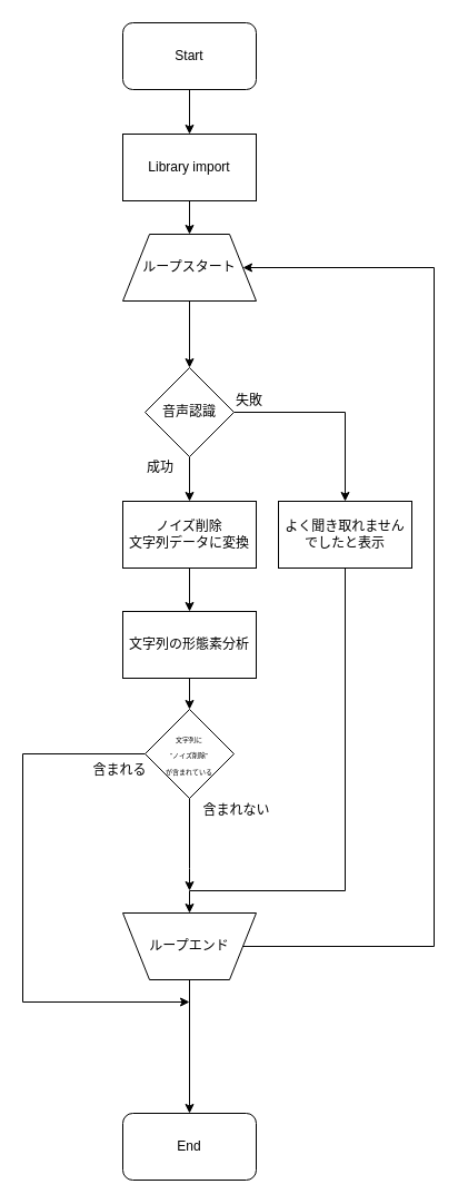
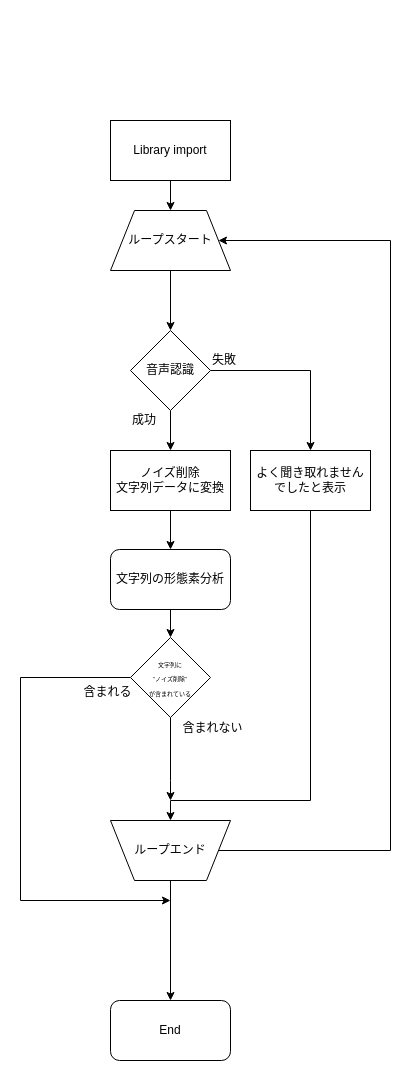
  <mxCell id="0" />
  <mxCell id="1" parent="0" />
  <mxCell id="2" value="" style="edgeStyle=orthogonalEdgeStyle;rounded=0;orthogonalLoop=1;jettySize=auto;html=1;" parent="1" source="4" target="12" edge="1"><mxGeometry relative="1" as="geometry" /></mxCell>
  <mxCell id="3" style="edgeStyle=orthogonalEdgeStyle;rounded=0;orthogonalLoop=1;jettySize=auto;html=1;entryX=0.5;entryY=0;entryDx=0;entryDy=0;" parent="1" source="4" target="10" edge="1"><mxGeometry relative="1" as="geometry" /></mxCell>
  <mxCell id="4" value="音声認識" style="rhombus;whiteSpace=wrap;html=1;" parent="1" vertex="1"><mxGeometry x="130" y="330" width="80" height="80" as="geometry" /></mxCell>
- <mxCell id="5" value="" style="edgeStyle=orthogonalEdgeStyle;rounded=0;orthogonalLoop=1;jettySize=auto;html=1;" parent="1" source="6" target="8" edge="1"><mxGeometry relative="1" as="geometry" /></mxCell>
- <mxCell id="6" value="Start" style="rounded=1;whiteSpace=wrap;html=1;" parent="1" vertex="1"><mxGeometry x="110" y="20" width="120" height="60" as="geometry" /></mxCell>
  <mxCell id="7" value="" style="edgeStyle=orthogonalEdgeStyle;rounded=0;orthogonalLoop=1;jettySize=auto;html=1;" parent="1" source="8" target="16" edge="1"><mxGeometry relative="1" as="geometry" /></mxCell>
  <mxCell id="8" value="Library import" style="rounded=0;whiteSpace=wrap;html=1;" parent="1" vertex="1"><mxGeometry x="110" y="120" width="120" height="60" as="geometry" /></mxCell>
  <mxCell id="9" style="edgeStyle=orthogonalEdgeStyle;rounded=0;orthogonalLoop=1;jettySize=auto;html=1;" edge="1" parent="1" source="10" target="19"><mxGeometry relative="1" as="geometry"><Array as="points"><mxPoint x="310" y="800" /><mxPoint x="170" y="800" /></Array></mxGeometry></mxCell>
  <mxCell id="10" value="よく聞き取れませんでしたと表示" style="rounded=0;whiteSpace=wrap;html=1;" parent="1" vertex="1"><mxGeometry x="250" y="450" width="120" height="60" as="geometry" /></mxCell>
  <mxCell id="11" style="edgeStyle=orthogonalEdgeStyle;rounded=0;orthogonalLoop=1;jettySize=auto;html=1;entryX=0.5;entryY=0;entryDx=0;entryDy=0;" edge="1" parent="1" source="12" target="22"><mxGeometry relative="1" as="geometry"><mxPoint x="170" y="527" as="targetPoint" /></mxGeometry></mxCell>
  <mxCell id="12" value="ノイズ削除&lt;br&gt;文字列データに変換" style="rounded=0;whiteSpace=wrap;html=1;" parent="1" vertex="1"><mxGeometry x="110" y="450" width="120" height="60" as="geometry" /></mxCell>
  <mxCell id="13" value="成功" style="text;html=1;resizable=0;points=[];autosize=1;align=left;verticalAlign=top;spacingTop=-4;" parent="1" vertex="1"><mxGeometry x="130" y="410" width="40" height="10" as="geometry" /></mxCell>
  <mxCell id="14" value="失敗" style="text;html=1;resizable=0;points=[];autosize=1;align=left;verticalAlign=top;spacingTop=-4;" parent="1" vertex="1"><mxGeometry x="210" y="350" width="40" height="10" as="geometry" /></mxCell>
  <mxCell id="15" value="" style="edgeStyle=orthogonalEdgeStyle;rounded=0;orthogonalLoop=1;jettySize=auto;html=1;" parent="1" source="16" target="4" edge="1"><mxGeometry relative="1" as="geometry" /></mxCell>
  <mxCell id="16" value="ループスタート" style="shape=trapezoid;perimeter=trapezoidPerimeter;whiteSpace=wrap;html=1;" parent="1" vertex="1"><mxGeometry x="110" y="210" width="120" height="60" as="geometry" /></mxCell>
  <mxCell id="17" value="" style="edgeStyle=orthogonalEdgeStyle;rounded=0;orthogonalLoop=1;jettySize=auto;html=1;" edge="1" parent="1" source="19" target="20"><mxGeometry relative="1" as="geometry"><mxPoint x="170" y="960" as="targetPoint" /></mxGeometry></mxCell>
  <mxCell id="18" value="" style="edgeStyle=orthogonalEdgeStyle;rounded=0;orthogonalLoop=1;jettySize=auto;html=1;entryX=1;entryY=0.5;entryDx=0;entryDy=0;" edge="1" parent="1" source="19" target="16"><mxGeometry relative="1" as="geometry"><mxPoint x="277" y="244" as="targetPoint" /><Array as="points"><mxPoint x="390" y="850" /><mxPoint x="390" y="240" /></Array></mxGeometry></mxCell>
  <mxCell id="19" value="ループエンド" style="shape=trapezoid;perimeter=trapezoidPerimeter;whiteSpace=wrap;html=1;direction=west;" parent="1" vertex="1"><mxGeometry x="110" y="820" width="120" height="60" as="geometry" /></mxCell>
  <mxCell id="20" value="End" style="rounded=1;whiteSpace=wrap;html=1;" vertex="1" parent="1"><mxGeometry x="110" y="1000" width="120" height="60" as="geometry" /></mxCell>
  <mxCell id="21" style="edgeStyle=orthogonalEdgeStyle;rounded=0;orthogonalLoop=1;jettySize=auto;html=1;entryX=0.5;entryY=0;entryDx=0;entryDy=0;" edge="1" parent="1" source="22" target="27"><mxGeometry relative="1" as="geometry" /></mxCell>
- <mxCell id="22" value="文字列の形態素分析" style="rounded=0;whiteSpace=wrap;html=1;" vertex="1" parent="1"><mxGeometry x="110" y="549" width="120" height="60" as="geometry" /></mxCell>
+ <mxCell id="22" value="文字列の形態素分析" style="whiteSpace=wrap;html=1;rounded=1;" vertex="1" parent="1"><mxGeometry x="110" y="549" width="120" height="60" as="geometry" /></mxCell>
  <mxCell id="23" value="" style="edgeStyle=orthogonalEdgeStyle;rounded=0;orthogonalLoop=1;jettySize=auto;html=1;" edge="1" parent="1" source="27"><mxGeometry relative="1" as="geometry"><mxPoint x="170" y="900" as="targetPoint" /><Array as="points"><mxPoint x="20" y="677" /><mxPoint x="20" y="900" /></Array></mxGeometry></mxCell>
  <mxCell id="24" value="" style="edgeStyle=orthogonalEdgeStyle;rounded=0;orthogonalLoop=1;jettySize=auto;html=1;" edge="1" parent="1" source="27"><mxGeometry relative="1" as="geometry"><mxPoint x="170" y="800" as="targetPoint" /><Array as="points"><mxPoint x="170" y="780" /><mxPoint x="170" y="780" /></Array></mxGeometry></mxCell>
  <mxCell id="25" value="含まれる" style="text;html=1;align=center;verticalAlign=middle;resizable=0;points=[];autosize=1;" vertex="1" parent="1"><mxGeometry x="74" y="681" width="66" height="22" as="geometry" /></mxCell>
  <mxCell id="26" value="含まれない" style="text;html=1;align=center;verticalAlign=middle;resizable=0;points=[];autosize=1;" vertex="1" parent="1"><mxGeometry x="173" y="717" width="77" height="22" as="geometry" /></mxCell>
  <mxCell id="27" value="&lt;font style=&quot;font-size: 6px&quot;&gt;文字列に&lt;br style=&quot;font-size: 6px&quot;&gt;”ノイズ削除”&lt;br style=&quot;font-size: 6px&quot;&gt;が含まれている&lt;/font&gt;" style="rhombus;whiteSpace=wrap;html=1;" vertex="1" parent="1"><mxGeometry x="130" y="637" width="80" height="80" as="geometry" /></mxCell>
